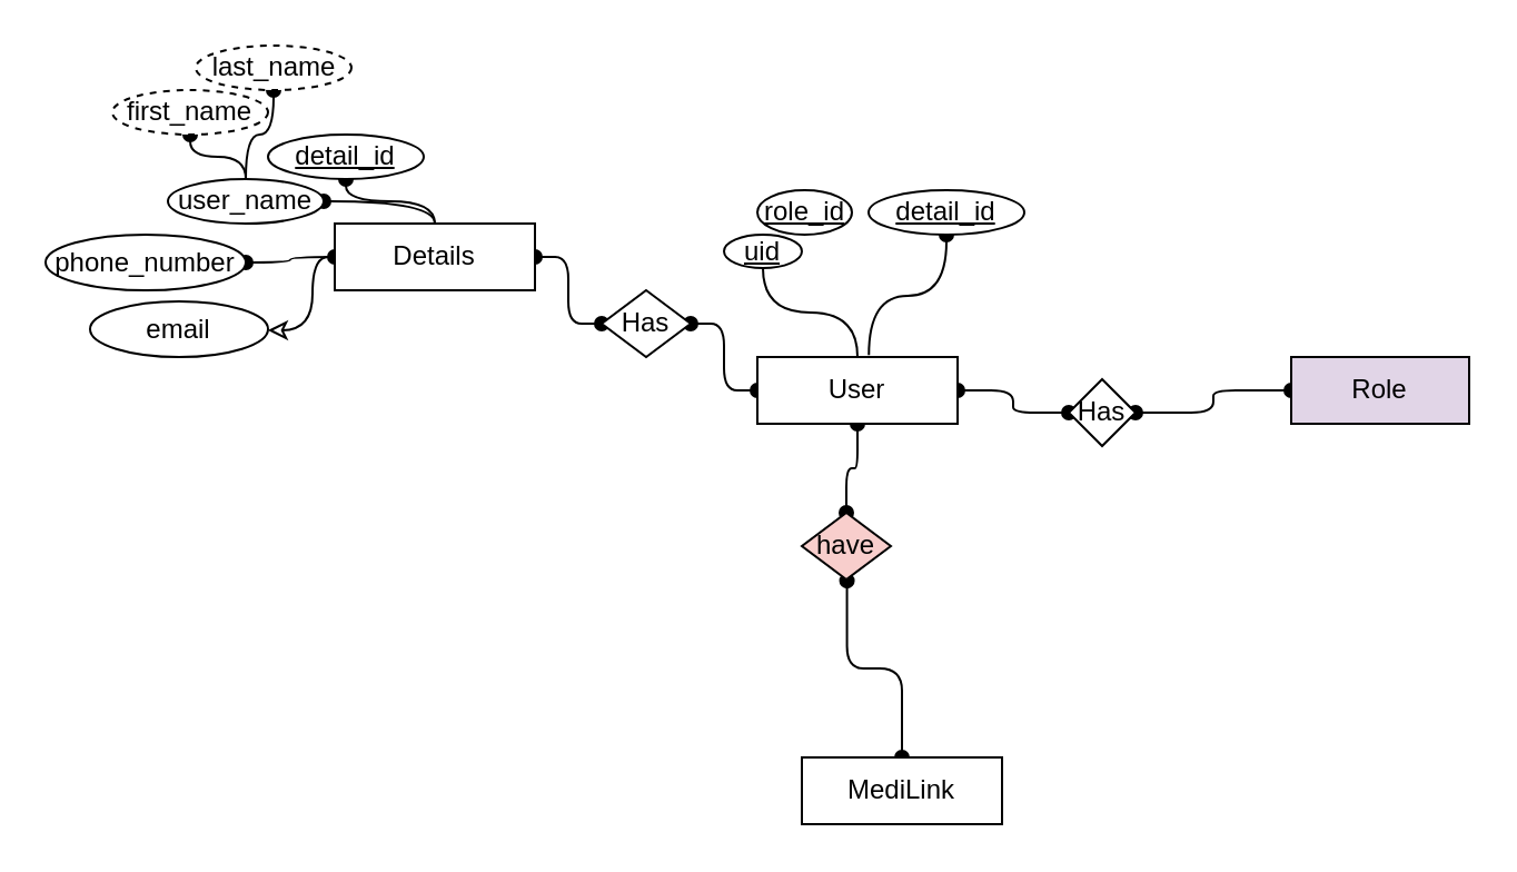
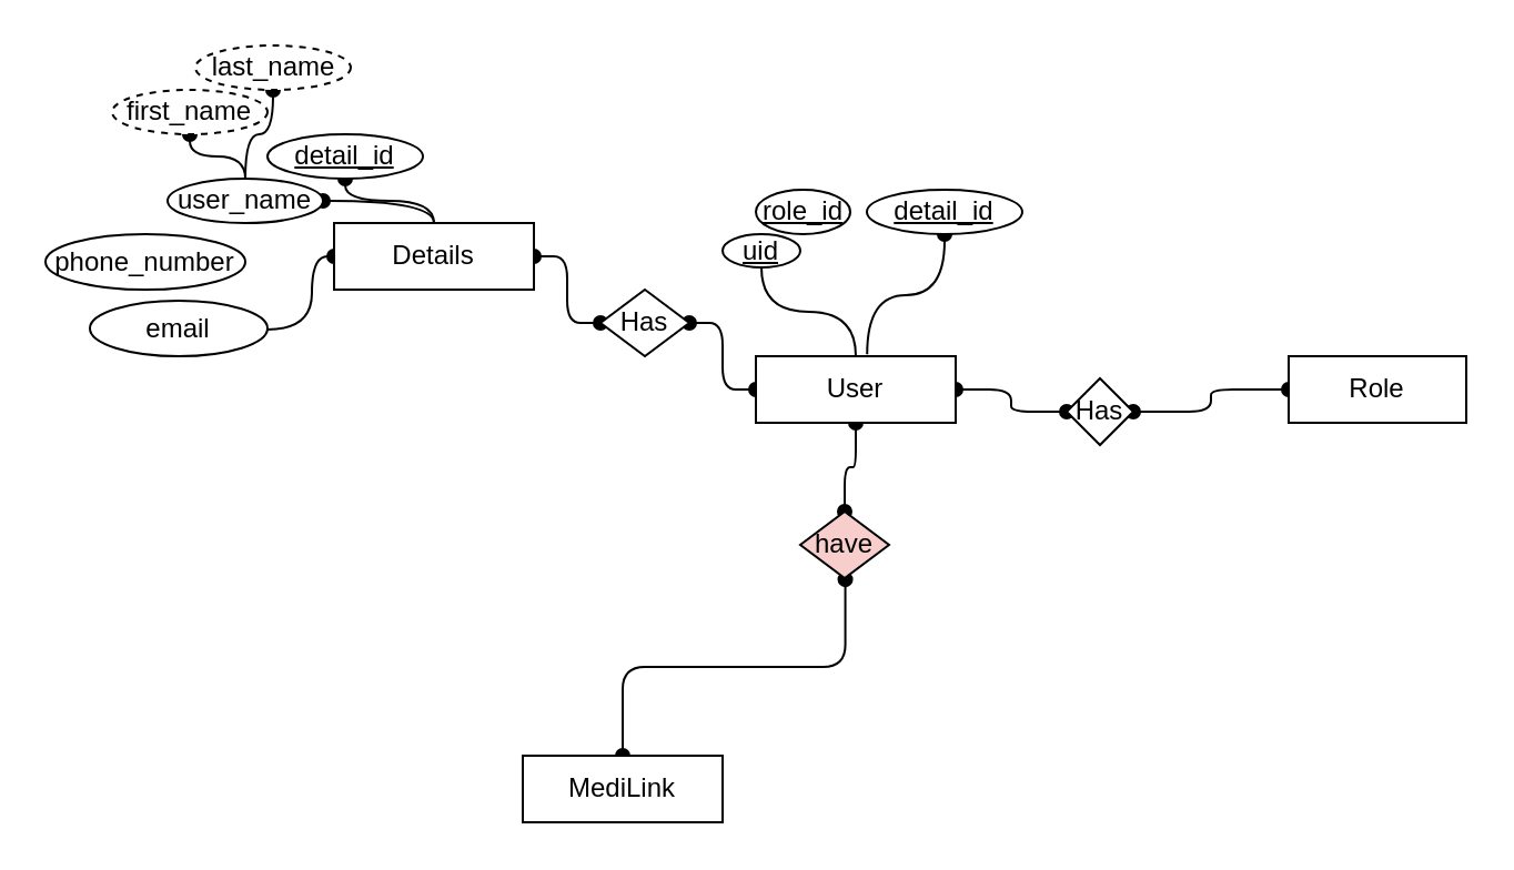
  <mxCell id="0" />
  <mxCell id="1" parent="0" />
  <mxCell id="2" style="edgeStyle=orthogonalEdgeStyle;html=1;exitX=0.5;exitY=0;exitDx=0;exitDy=0;entryX=0.507;entryY=1.019;entryDx=0;entryDy=0;entryPerimeter=0;endArrow=oval;endFill=1;startArrow=oval;startFill=1;" parent="1" source="3" target="5" edge="1"><mxGeometry relative="1" as="geometry" /></mxCell>
- <mxCell id="3" value="MediLink" style="whiteSpace=wrap;html=1;" parent="1" vertex="1"><mxGeometry x="360" y="340" width="90" height="30" as="geometry" /></mxCell>
+ <mxCell id="3" value="MediLink" style="whiteSpace=wrap;html=1;" parent="1" vertex="1"><mxGeometry x="235" y="340" width="90" height="30" as="geometry" /></mxCell>
  <mxCell id="4" style="edgeStyle=orthogonalEdgeStyle;html=1;entryX=0.5;entryY=1;entryDx=0;entryDy=0;startArrow=oval;startFill=1;endArrow=oval;endFill=1;" parent="1" source="5" target="8" edge="1"><mxGeometry relative="1" as="geometry" /></mxCell>
  <mxCell id="5" value="have" style="rhombus;whiteSpace=wrap;html=1;fillColor=#f8cecc;" parent="1" vertex="1"><mxGeometry x="360" y="230" width="40" height="30" as="geometry" /></mxCell>
  <mxCell id="6" style="edgeStyle=orthogonalEdgeStyle;html=1;startArrow=oval;startFill=1;endArrow=oval;endFill=1;" parent="1" source="8" target="10" edge="1"><mxGeometry relative="1" as="geometry" /></mxCell>
  <mxCell id="7" style="edgeStyle=orthogonalEdgeStyle;html=1;entryX=1;entryY=0.5;entryDx=0;entryDy=0;startArrow=oval;startFill=1;endArrow=oval;endFill=1;" parent="1" source="8" target="13" edge="1"><mxGeometry relative="1" as="geometry" /></mxCell>
  <mxCell id="8" value="User" style="whiteSpace=wrap;html=1;" parent="1" vertex="1"><mxGeometry x="340" y="160" width="90" height="30" as="geometry" /></mxCell>
  <mxCell id="9" style="edgeStyle=orthogonalEdgeStyle;html=1;entryX=0;entryY=0.5;entryDx=0;entryDy=0;startArrow=oval;startFill=1;endArrow=oval;endFill=1;" parent="1" source="10" target="11" edge="1"><mxGeometry relative="1" as="geometry" /></mxCell>
  <mxCell id="10" value="Has" style="rhombus;whiteSpace=wrap;html=1;" parent="1" vertex="1"><mxGeometry x="480" y="170" width="30" height="30" as="geometry" /></mxCell>
- <mxCell id="11" value="Role" style="whiteSpace=wrap;html=1;fillColor=#e1d5e7;" parent="1" vertex="1"><mxGeometry x="580" y="160" width="80" height="30" as="geometry" /></mxCell>
+ <mxCell id="11" value="Role" style="whiteSpace=wrap;html=1;" parent="1" vertex="1"><mxGeometry x="580" y="160" width="80" height="30" as="geometry" /></mxCell>
  <mxCell id="12" style="edgeStyle=orthogonalEdgeStyle;html=1;entryX=1;entryY=0.5;entryDx=0;entryDy=0;startArrow=oval;startFill=1;endArrow=oval;endFill=1;" parent="1" source="13" target="15" edge="1"><mxGeometry relative="1" as="geometry" /></mxCell>
  <mxCell id="13" value="Has" style="rhombus;whiteSpace=wrap;html=1;" parent="1" vertex="1"><mxGeometry x="270" y="130" width="40" height="30" as="geometry" /></mxCell>
- <mxCell id="14" value="" style="edgeStyle=orthogonalEdgeStyle;curved=1;html=1;startArrow=oval;startFill=1;endArrow=classic;endFill=0;elbow=vertical;exitX=0;exitY=0.5;exitDx=0;exitDy=0;" edge="1" parent="1" source="15" target="27"><mxGeometry relative="1" as="geometry"><Array as="points"><mxPoint x="140" y="115" /><mxPoint x="140" y="148" /></Array></mxGeometry></mxCell>
+ <mxCell id="14" value="" style="edgeStyle=orthogonalEdgeStyle;curved=1;html=1;startArrow=oval;startFill=1;endArrow=none;endFill=0;elbow=vertical;exitX=0;exitY=0.5;exitDx=0;exitDy=0;" edge="1" parent="1" source="15" target="27"><mxGeometry relative="1" as="geometry"><Array as="points"><mxPoint x="140" y="115" /><mxPoint x="140" y="148" /></Array></mxGeometry></mxCell>
  <mxCell id="15" value="Details" style="whiteSpace=wrap;html=1;" parent="1" vertex="1"><mxGeometry x="150" y="100" width="90" height="30" as="geometry" /></mxCell>
  <mxCell id="16" style="edgeStyle=orthogonalEdgeStyle;html=1;entryX=0.5;entryY=0;entryDx=0;entryDy=0;endArrow=none;endFill=0;elbow=vertical;curved=1;" edge="1" parent="1" source="17" target="8"><mxGeometry relative="1" as="geometry" /></mxCell>
  <mxCell id="17" value="&lt;u&gt;uid&lt;/u&gt;" style="ellipse;whiteSpace=wrap;html=1;" vertex="1" parent="1"><mxGeometry x="325" y="105" width="35" height="15" as="geometry" /></mxCell>
  <mxCell id="18" value="&lt;u&gt;role_id&lt;/u&gt;" style="ellipse;whiteSpace=wrap;html=1;" vertex="1" parent="1"><mxGeometry x="340" y="85" width="42.5" height="20" as="geometry" /></mxCell>
  <mxCell id="19" style="edgeStyle=orthogonalEdgeStyle;curved=1;html=1;entryX=0.5;entryY=0;entryDx=0;entryDy=0;startArrow=oval;startFill=1;endArrow=none;endFill=0;elbow=vertical;" edge="1" parent="1" source="20" target="15"><mxGeometry relative="1" as="geometry" /></mxCell>
  <mxCell id="20" value="user_name" style="ellipse;whiteSpace=wrap;html=1;" vertex="1" parent="1"><mxGeometry x="75" y="80" width="70" height="20" as="geometry" /></mxCell>
  <mxCell id="21" style="edgeStyle=orthogonalEdgeStyle;curved=1;html=1;startArrow=oval;startFill=1;endArrow=none;endFill=0;elbow=vertical;" edge="1" parent="1" source="22" target="20"><mxGeometry relative="1" as="geometry" /></mxCell>
  <mxCell id="22" value="first_name" style="ellipse;whiteSpace=wrap;html=1;dashed=1;" vertex="1" parent="1"><mxGeometry x="50" y="40" width="70" height="20" as="geometry" /></mxCell>
  <mxCell id="23" style="edgeStyle=orthogonalEdgeStyle;curved=1;html=1;startArrow=oval;startFill=1;endArrow=none;endFill=0;elbow=vertical;" edge="1" parent="1" source="24" target="20"><mxGeometry relative="1" as="geometry" /></mxCell>
  <mxCell id="24" value="last_name" style="ellipse;whiteSpace=wrap;html=1;dashed=1;" vertex="1" parent="1"><mxGeometry x="87.5" y="20" width="70" height="20" as="geometry" /></mxCell>
  <mxCell id="25" style="edgeStyle=orthogonalEdgeStyle;curved=1;html=1;entryX=0.557;entryY=-0.03;entryDx=0;entryDy=0;entryPerimeter=0;startArrow=oval;startFill=1;endArrow=none;endFill=0;elbow=vertical;" edge="1" parent="1" source="26" target="8"><mxGeometry relative="1" as="geometry" /></mxCell>
  <mxCell id="26" value="&lt;u&gt;detail_id&lt;/u&gt;" style="ellipse;whiteSpace=wrap;html=1;" vertex="1" parent="1"><mxGeometry x="390" y="85" width="70" height="20" as="geometry" /></mxCell>
  <mxCell id="27" value="email" style="ellipse;whiteSpace=wrap;html=1;" vertex="1" parent="1"><mxGeometry x="40" y="135" width="80" height="25" as="geometry" /></mxCell>
- <mxCell id="28" style="edgeStyle=orthogonalEdgeStyle;curved=1;html=1;entryX=0;entryY=0.5;entryDx=0;entryDy=0;startArrow=oval;startFill=1;endArrow=none;endFill=0;elbow=vertical;" edge="1" parent="1" source="29" target="15"><mxGeometry relative="1" as="geometry" /></mxCell>
  <mxCell id="29" value="phone_number" style="ellipse;whiteSpace=wrap;html=1;" vertex="1" parent="1"><mxGeometry x="20" y="105" width="90" height="25" as="geometry" /></mxCell>
  <mxCell id="30" style="edgeStyle=orthogonalEdgeStyle;curved=1;html=1;entryX=0.5;entryY=0;entryDx=0;entryDy=0;startArrow=oval;startFill=1;endArrow=none;endFill=0;elbow=vertical;" edge="1" parent="1" source="31" target="15"><mxGeometry relative="1" as="geometry" /></mxCell>
  <mxCell id="31" value="&lt;u&gt;detail_id&lt;/u&gt;" style="ellipse;whiteSpace=wrap;html=1;" vertex="1" parent="1"><mxGeometry x="120" y="60" width="70" height="20" as="geometry" /></mxCell>
